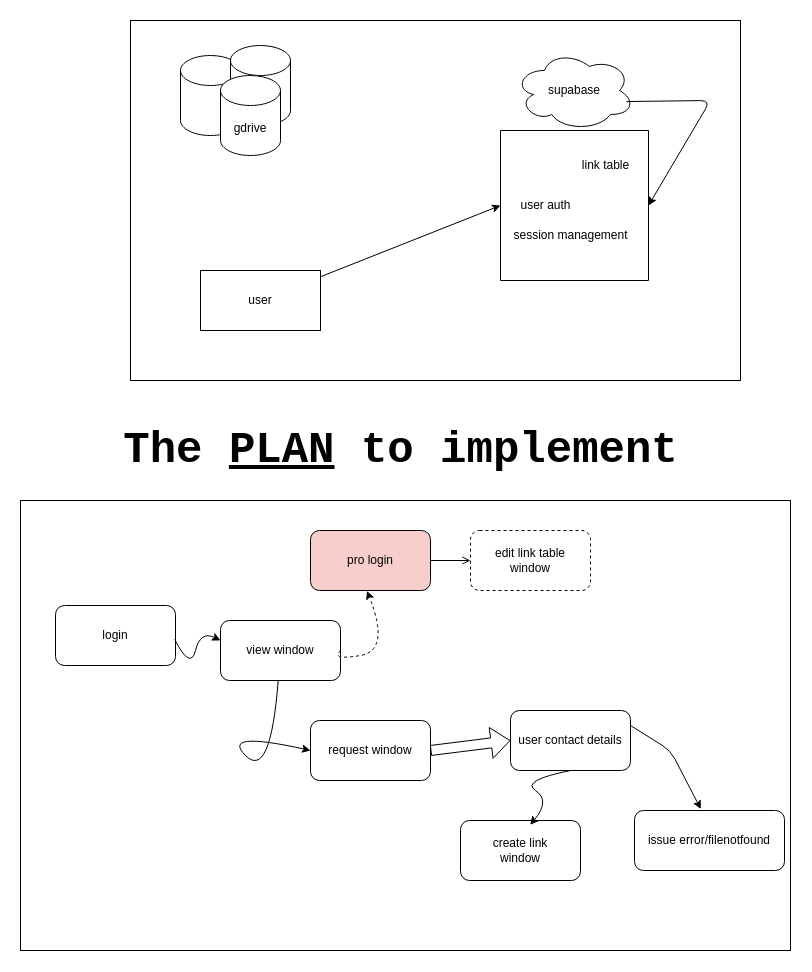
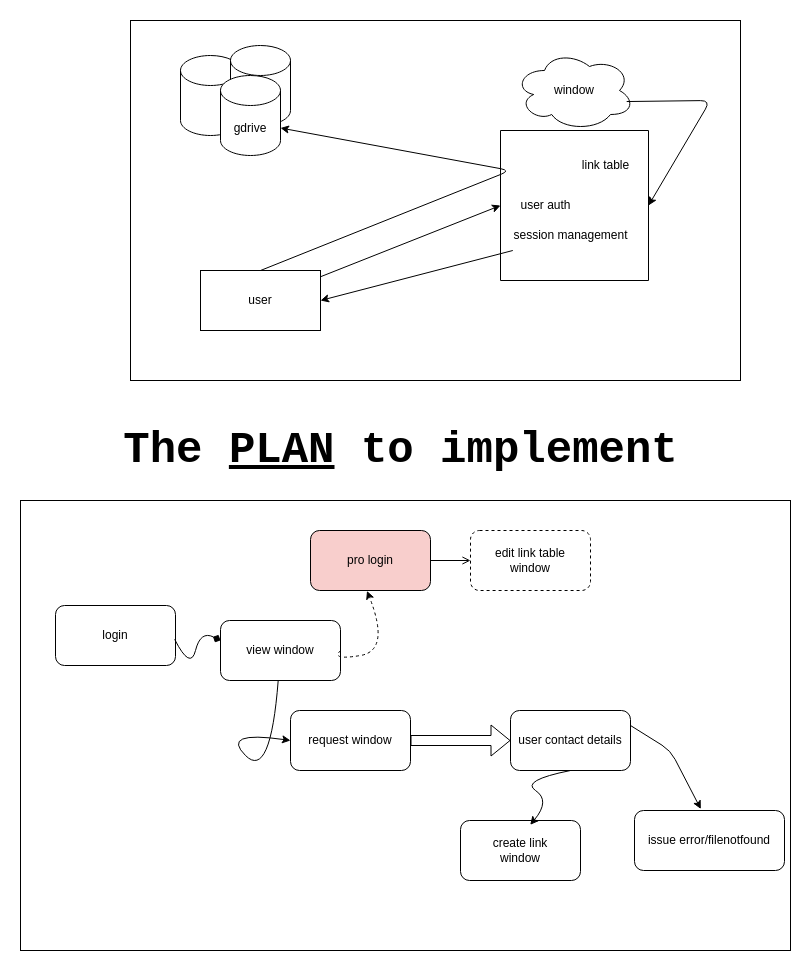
  <mxCell id="0" />
  <mxCell id="1" parent="0" />
  <mxCell id="2" value="" style="rounded=0;whiteSpace=wrap;html=1;" vertex="1" parent="1"><mxGeometry x="20" y="500" width="770" height="450" as="geometry" /></mxCell>
  <mxCell id="3" value="" style="rounded=0;whiteSpace=wrap;html=1;" vertex="1" parent="1"><mxGeometry x="130" y="20" width="610" height="360" as="geometry" /></mxCell>
+ <mxCell id="4" style="edgeStyle=none;html=1;exitX=0.5;exitY=0;exitDx=0;exitDy=0;entryX=1;entryY=0;entryDx=0;entryDy=52.5;entryPerimeter=0;" edge="1" parent="1" source="6" target="10"><mxGeometry relative="1" as="geometry"><mxPoint x="340" y="210" as="targetPoint" /><Array as="points"><mxPoint x="510" y="170" /></Array></mxGeometry></mxCell>
  <mxCell id="5" style="edgeStyle=none;html=1;entryX=0;entryY=0.5;entryDx=0;entryDy=0;" edge="1" parent="1" source="6" target="11"><mxGeometry relative="1" as="geometry" /></mxCell>
  <mxCell id="6" value="user" style="rounded=0;whiteSpace=wrap;html=1;" vertex="1" parent="1"><mxGeometry x="200" y="270" width="120" height="60" as="geometry" /></mxCell>
- <mxCell id="7" value="supabase" style="ellipse;shape=cloud;whiteSpace=wrap;html=1;" vertex="1" parent="1"><mxGeometry x="514" y="50" width="120" height="80" as="geometry" /></mxCell>
+ <mxCell id="7" value="window" style="ellipse;shape=cloud;whiteSpace=wrap;html=1;" vertex="1" parent="1"><mxGeometry x="514" y="50" width="120" height="80" as="geometry" /></mxCell>
  <mxCell id="8" value="" style="shape=cylinder3;whiteSpace=wrap;html=1;boundedLbl=1;backgroundOutline=1;size=15;" vertex="1" parent="1"><mxGeometry x="180" y="55" width="60" height="80" as="geometry" /></mxCell>
  <mxCell id="9" value="" style="shape=cylinder3;whiteSpace=wrap;html=1;boundedLbl=1;backgroundOutline=1;size=15;" vertex="1" parent="1"><mxGeometry x="230" y="45" width="60" height="80" as="geometry" /></mxCell>
  <mxCell id="10" value="gdrive" style="shape=cylinder3;whiteSpace=wrap;html=1;boundedLbl=1;backgroundOutline=1;size=15;" vertex="1" parent="1"><mxGeometry x="220" y="75" width="60" height="80" as="geometry" /></mxCell>
  <mxCell id="11" value="" style="swimlane;startSize=0;" vertex="1" parent="1"><mxGeometry x="500" y="130" width="148" height="150" as="geometry" /></mxCell>
  <mxCell id="12" value="link table" style="text;html=1;align=center;verticalAlign=middle;resizable=0;points=[];autosize=1;strokeColor=none;fillColor=none;" vertex="1" parent="11"><mxGeometry x="70" y="20" width="70" height="30" as="geometry" /></mxCell>
  <mxCell id="13" value="user auth" style="text;html=1;align=center;verticalAlign=middle;resizable=0;points=[];autosize=1;strokeColor=none;fillColor=none;" vertex="1" parent="11"><mxGeometry x="10" y="60" width="70" height="30" as="geometry" /></mxCell>
  <mxCell id="14" value="session management" style="text;html=1;align=center;verticalAlign=middle;resizable=0;points=[];autosize=1;strokeColor=none;fillColor=none;" vertex="1" parent="11"><mxGeometry y="90" width="140" height="30" as="geometry" /></mxCell>
  <mxCell id="15" style="edgeStyle=none;html=1;entryX=1;entryY=0.5;entryDx=0;entryDy=0;exitX=0.935;exitY=0.638;exitDx=0;exitDy=0;exitPerimeter=0;" edge="1" parent="1" source="7" target="11"><mxGeometry relative="1" as="geometry"><mxPoint x="650" y="220" as="targetPoint" /><Array as="points"><mxPoint x="710" y="100" /></Array></mxGeometry></mxCell>
+ <mxCell id="16" style="edgeStyle=none;html=1;entryX=1;entryY=0.5;entryDx=0;entryDy=0;" edge="1" parent="1" source="14" target="6"><mxGeometry relative="1" as="geometry" /></mxCell>
  <mxCell id="17" value="login" style="rounded=1;whiteSpace=wrap;html=1;" vertex="1" parent="1"><mxGeometry x="55" y="605" width="120" height="60" as="geometry" /></mxCell>
  <mxCell id="18" value="view window" style="rounded=1;whiteSpace=wrap;html=1;" vertex="1" parent="1"><mxGeometry x="220" y="620" width="120" height="60" as="geometry" /></mxCell>
  <mxCell id="19" style="edgeStyle=none;html=1;exitX=1;exitY=0.5;exitDx=0;exitDy=0;endArrow=open;" edge="1" parent="1" source="20" target="21"><mxGeometry relative="1" as="geometry" /></mxCell>
  <mxCell id="20" value="pro login" style="rounded=1;whiteSpace=wrap;html=1;fillColor=#f8cecc;" vertex="1" parent="1"><mxGeometry x="310" y="530" width="120" height="60" as="geometry" /></mxCell>
  <mxCell id="21" value="edit link table&lt;div&gt;window&lt;/div&gt;" style="rounded=1;whiteSpace=wrap;html=1;dashed=1;" vertex="1" parent="1"><mxGeometry x="470" y="530" width="120" height="60" as="geometry" /></mxCell>
- <mxCell id="22" value="" style="curved=1;endArrow=classic;html=1;exitX=0.993;exitY=0.564;exitDx=0;exitDy=0;exitPerimeter=0;entryX=0;entryY=0.333;entryDx=0;entryDy=0;entryPerimeter=0;" edge="1" parent="1" source="17" target="18"><mxGeometry width="50" height="50" relative="1" as="geometry"><mxPoint x="280" y="660" as="sourcePoint" /><mxPoint x="330" y="610" as="targetPoint" /><Array as="points"><mxPoint x="190" y="670" /><mxPoint x="200" y="630" /></Array></mxGeometry></mxCell>
+ <mxCell id="22" value="" style="curved=1;endArrow=diamond;html=1;exitX=0.993;exitY=0.564;exitDx=0;exitDy=0;exitPerimeter=0;entryX=0;entryY=0.333;entryDx=0;entryDy=0;entryPerimeter=0;" edge="1" parent="1" source="17" target="18"><mxGeometry width="50" height="50" relative="1" as="geometry"><mxPoint x="280" y="660" as="sourcePoint" /><mxPoint x="330" y="610" as="targetPoint" /><Array as="points"><mxPoint x="190" y="670" /><mxPoint x="200" y="630" /></Array></mxGeometry></mxCell>
  <mxCell id="23" value="" style="curved=1;endArrow=classic;html=1;exitX=1;exitY=0.5;exitDx=0;exitDy=0;entryX=0.471;entryY=1.007;entryDx=0;entryDy=0;entryPerimeter=0;dashed=1;" edge="1" parent="1" source="18" target="20"><mxGeometry width="50" height="50" relative="1" as="geometry"><mxPoint x="280" y="660" as="sourcePoint" /><mxPoint x="330" y="610" as="targetPoint" /><Array as="points"><mxPoint x="330" y="660" /><mxPoint x="390" y="650" /></Array></mxGeometry></mxCell>
- <mxCell id="24" value="request window" style="rounded=1;whiteSpace=wrap;html=1;" vertex="1" parent="1"><mxGeometry x="310" y="720" width="120" height="60" as="geometry" /></mxCell>
+ <mxCell id="24" value="request window" style="rounded=1;whiteSpace=wrap;html=1;" vertex="1" parent="1"><mxGeometry x="290" y="710" width="120" height="60" as="geometry" /></mxCell>
  <mxCell id="25" value="" style="curved=1;endArrow=classic;html=1;entryX=0;entryY=0.5;entryDx=0;entryDy=0;" edge="1" parent="1" source="18" target="24"><mxGeometry width="50" height="50" relative="1" as="geometry"><mxPoint x="220" y="780" as="sourcePoint" /><mxPoint x="270" y="730" as="targetPoint" /><Array as="points"><mxPoint x="270" y="780" /><mxPoint x="220" y="730" /></Array></mxGeometry></mxCell>
  <mxCell id="26" value="" style="shape=flexArrow;endArrow=classic;html=1;exitX=1;exitY=0.5;exitDx=0;exitDy=0;" edge="1" parent="1" source="24"><mxGeometry width="50" height="50" relative="1" as="geometry"><mxPoint x="440" y="750" as="sourcePoint" /><mxPoint x="510" y="740" as="targetPoint" /></mxGeometry></mxCell>
  <mxCell id="27" value="user contact details" style="rounded=1;whiteSpace=wrap;html=1;" vertex="1" parent="1"><mxGeometry x="510" y="710" width="120" height="60" as="geometry" /></mxCell>
  <mxCell id="28" style="edgeStyle=none;html=1;" edge="1" parent="1" source="29"><mxGeometry relative="1" as="geometry"><mxPoint x="520" y="820" as="targetPoint" /></mxGeometry></mxCell>
  <mxCell id="29" value="create link&lt;div&gt;window&lt;/div&gt;" style="rounded=1;whiteSpace=wrap;html=1;" vertex="1" parent="1"><mxGeometry x="460" y="820" width="120" height="60" as="geometry" /></mxCell>
  <mxCell id="30" value="" style="curved=1;endArrow=classic;html=1;exitX=0.5;exitY=1;exitDx=0;exitDy=0;entryX=0.581;entryY=0.072;entryDx=0;entryDy=0;entryPerimeter=0;" edge="1" parent="1" source="27" target="29"><mxGeometry width="50" height="50" relative="1" as="geometry"><mxPoint x="520" y="810" as="sourcePoint" /><mxPoint x="730" y="760" as="targetPoint" /><Array as="points"><mxPoint x="520" y="780" /><mxPoint x="550" y="800" /></Array></mxGeometry></mxCell>
  <mxCell id="31" value="issue error/filenotfound" style="rounded=1;whiteSpace=wrap;html=1;" vertex="1" parent="1"><mxGeometry x="634" y="810" width="150" height="60" as="geometry" /></mxCell>
  <mxCell id="32" style="edgeStyle=none;html=1;exitX=1;exitY=0.25;exitDx=0;exitDy=0;entryX=0.442;entryY=-0.025;entryDx=0;entryDy=0;entryPerimeter=0;" edge="1" parent="1" source="27" target="31"><mxGeometry relative="1" as="geometry"><Array as="points"><mxPoint x="670" y="750" /></Array></mxGeometry></mxCell>
  <mxCell id="33" value="&lt;font face=&quot;Courier New&quot; style=&quot;font-size: 44px;&quot;&gt;&lt;b style=&quot;&quot;&gt;The &lt;u style=&quot;&quot;&gt;PLAN&lt;/u&gt; to implement&lt;/b&gt;&lt;/font&gt;" style="text;html=1;align=center;verticalAlign=middle;resizable=0;points=[];autosize=1;strokeColor=none;fillColor=none;" vertex="1" parent="1"><mxGeometry x="110" y="415" width="580" height="70" as="geometry" /></mxCell>
